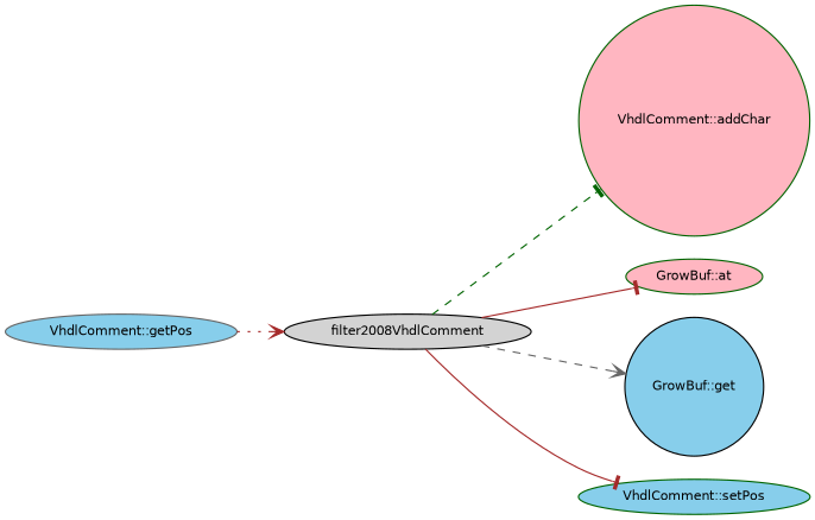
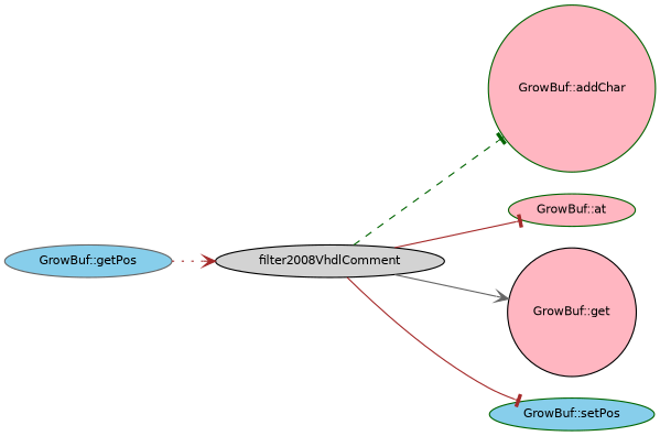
  digraph {
    rankdir=LR
    node [color=darkgreen fillcolor=lightpink fontname=Helvetica fontsize=10 shape=ellipse style=filled]
    edge [arrowhead=tee color=brown fontname=Helvetica fontsize=10 labelfontname=Helvetica labelfontsize=10 style=dashed]
    n1 [color=black fillcolor=lightgrey fontcolor=black height=0.2 label=filter2008VhdlComment width=0.4]
-   n2 [height=0.2 label="VhdlComment::addChar" shape=circle width=0.4]
+   n2 [height=0.2 label="GrowBuf::addChar" shape=circle width=0.4]
    n3 [height=0.2 label="GrowBuf::at" width=0.4]
-   n4 [color=black fillcolor=skyblue height=0.2 label="GrowBuf::get" shape=circle width=0.4]
-   n5 [fillcolor=skyblue height=0.2 label="VhdlComment::setPos" width=0.4]
-   n6 [color=gray40 fillcolor=skyblue height=0.2 label="VhdlComment::getPos" width=0.4]
+   n4 [color=black height=0.2 label="GrowBuf::get" shape=circle width=0.4]
+   n5 [fillcolor=skyblue height=0.2 label="GrowBuf::setPos" width=0.4]
+   n6 [color=gray40 fillcolor=skyblue height=0.2 label="GrowBuf::getPos" width=0.4]
    n1 -> n2 [color=darkgreen]
    n1 -> n3 [style=solid]
-   n1 -> n4 [arrowhead=vee color=gray40]
+   n1 -> n4 [arrowhead=vee color=gray40 style=solid]
    n1 -> n5 [style=solid]
    n6 -> n1 [arrowhead=vee style=dotted]
  }
